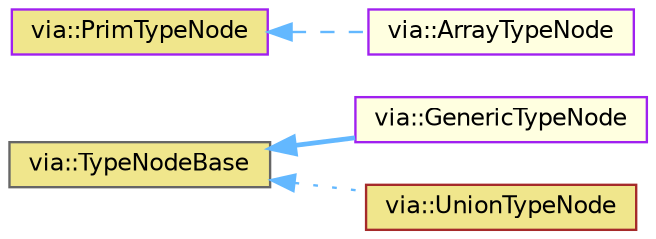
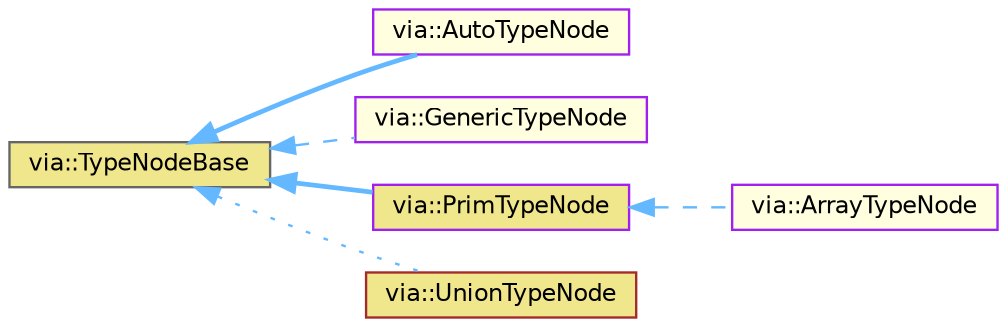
  digraph {
    rankdir=LR
    node [color=purple fillcolor=khaki fontname=Helvetica fontsize=10 shape=box style=filled]
    edge [color=steelblue1 dir=back fontname=Helvetica fontsize=10 labelfontname=Helvetica labelfontsize=10 style=bold]
    n1 [color=gray40 height=0.2 label="via::TypeNodeBase" width=0.4]
+   n2 [fillcolor=lightyellow height=0.2 label="via::AutoTypeNode" width=0.4]
    n3 [fillcolor=lightyellow height=0.2 label="via::GenericTypeNode" width=0.4]
    n4 [height=0.2 label="via::PrimTypeNode" width=0.4]
    n5 [color=brown height=0.2 label="via::UnionTypeNode" width=0.4]
    n6 [fillcolor=lightyellow height=0.2 label="via::ArrayTypeNode" width=0.4]
-   n1 -> n3
+   n1 -> n2
+   n1 -> n3 [style=dashed]
+   n1 -> n4
    n1 -> n5 [style=dotted]
    n4 -> n6 [style=dashed]
  }
